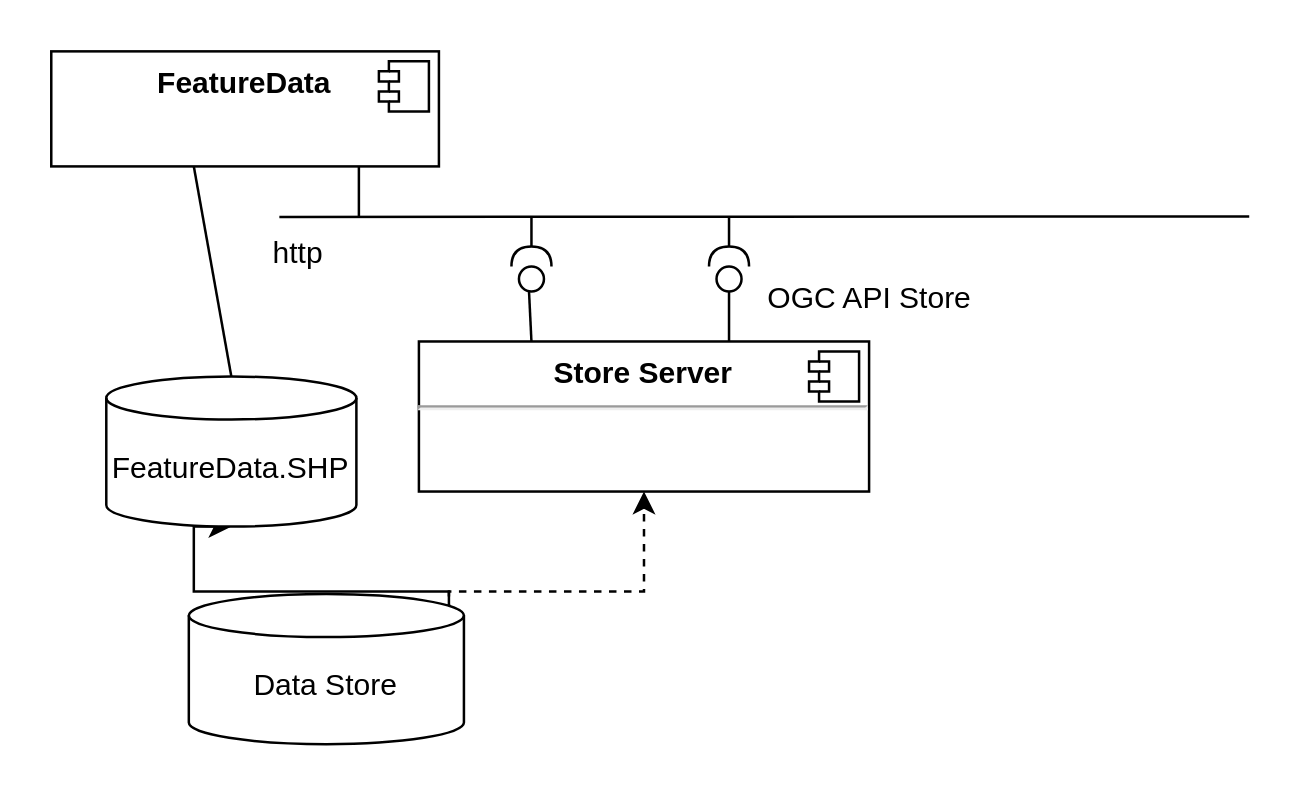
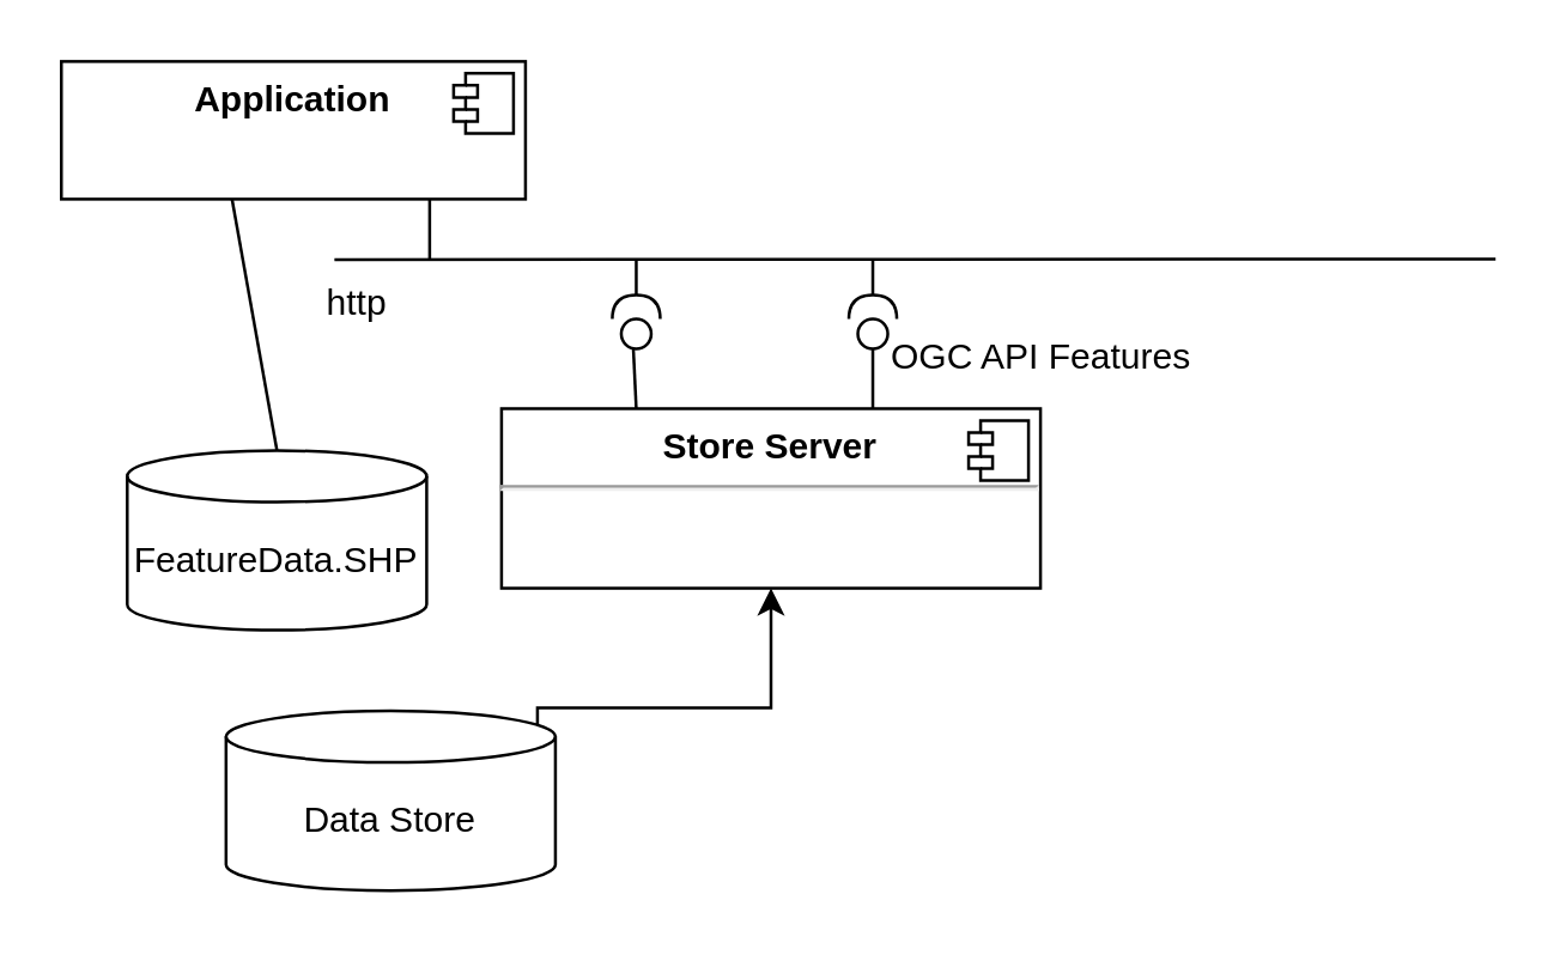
  <mxCell id="0" />
  <mxCell id="1" parent="0" />
  <mxCell id="2" value="&lt;p style=&quot;margin:0px;margin-top:6px;text-align:center;&quot;&gt;&lt;b&gt;Store Server&lt;/b&gt;&lt;/p&gt;&lt;hr&gt;&lt;p style=&quot;margin:0px;margin-left:8px;&quot;&gt;&lt;br&gt;&lt;/p&gt;" style="align=left;overflow=fill;html=1;dropTarget=0;whiteSpace=wrap;" vertex="1" parent="1"><mxGeometry x="167" y="136" width="180" height="60" as="geometry" /></mxCell>
  <mxCell id="3" value="" style="shape=component;jettyWidth=8;jettyHeight=4;" vertex="1" parent="2"><mxGeometry x="1" width="20" height="20" relative="1" as="geometry"><mxPoint x="-24" y="4" as="offset" /></mxGeometry></mxCell>
- <mxCell id="4" style="edgeStyle=orthogonalEdgeStyle;rounded=0;orthogonalLoop=1;jettySize=auto;html=1;exitX=0.5;exitY=0;exitDx=0;exitDy=0;exitPerimeter=0;entryX=0.5;entryY=1;entryDx=0;entryDy=0;dashed=1;" edge="1" parent="1" source="6" target="2"><mxGeometry relative="1" as="geometry"><Array as="points"><mxPoint x="179" y="252" /><mxPoint x="179" y="236" /><mxPoint x="257" y="236" /></Array></mxGeometry></mxCell>
- <mxCell id="5" style="edgeStyle=orthogonalEdgeStyle;rounded=0;orthogonalLoop=1;jettySize=auto;html=1;exitX=0.5;exitY=0;exitDx=0;exitDy=0;exitPerimeter=0;entryX=0.5;entryY=1;entryDx=0;entryDy=0;entryPerimeter=0;" edge="1" parent="1" source="6" target="18"><mxGeometry relative="1" as="geometry"><mxPoint x="29" y="146" as="targetPoint" /><Array as="points"><mxPoint x="179" y="252" /><mxPoint x="179" y="236" /><mxPoint x="77" y="236" /></Array></mxGeometry></mxCell>
+ <mxCell id="4" style="edgeStyle=orthogonalEdgeStyle;rounded=0;orthogonalLoop=1;jettySize=auto;html=1;exitX=0.5;exitY=0;exitDx=0;exitDy=0;exitPerimeter=0;entryX=0.5;entryY=1;entryDx=0;entryDy=0;" edge="1" parent="1" source="6" target="2"><mxGeometry relative="1" as="geometry"><Array as="points"><mxPoint x="179" y="252" /><mxPoint x="179" y="236" /><mxPoint x="257" y="236" /></Array></mxGeometry></mxCell>
  <mxCell id="6" value="Data Store" style="shape=cylinder3;whiteSpace=wrap;html=1;boundedLbl=1;backgroundOutline=1;size=8.6;" vertex="1" parent="1"><mxGeometry x="75" y="237" width="110" height="60" as="geometry" /></mxCell>
  <mxCell id="7" value="" style="endArrow=none;html=1;rounded=0;exitX=0.37;exitY=-0.141;exitDx=0;exitDy=0;exitPerimeter=0;" edge="1" parent="1"><mxGeometry width="50" height="50" relative="1" as="geometry"><mxPoint x="111.2" y="86.206" as="sourcePoint" /><mxPoint x="499" y="86" as="targetPoint" /></mxGeometry></mxCell>
  <mxCell id="8" value="" style="rounded=0;orthogonalLoop=1;jettySize=auto;html=1;endArrow=halfCircle;endFill=0;endSize=6;strokeWidth=1;sketch=0;" edge="1" parent="1" target="10"><mxGeometry relative="1" as="geometry"><mxPoint x="212" y="86" as="sourcePoint" /><mxPoint x="207" y="106" as="targetPoint" /></mxGeometry></mxCell>
  <mxCell id="9" value="" style="rounded=0;orthogonalLoop=1;jettySize=auto;html=1;endArrow=none;endFill=0;sketch=0;sourcePerimeterSpacing=0;targetPerimeterSpacing=0;exitX=0.25;exitY=0;exitDx=0;exitDy=0;" edge="1" parent="1" source="2" target="10"><mxGeometry relative="1" as="geometry"><mxPoint x="212" y="136" as="sourcePoint" /><mxPoint x="207" y="106" as="targetPoint" /></mxGeometry></mxCell>
  <mxCell id="10" value="" style="ellipse;whiteSpace=wrap;html=1;align=center;aspect=fixed;resizable=0;points=[];outlineConnect=0;sketch=0;" vertex="1" parent="1"><mxGeometry x="207" y="106" width="10" height="10" as="geometry" /></mxCell>
  <mxCell id="11" value="" style="rounded=0;orthogonalLoop=1;jettySize=auto;html=1;endArrow=halfCircle;endFill=0;endSize=6;strokeWidth=1;sketch=0;" edge="1" parent="1" target="13"><mxGeometry relative="1" as="geometry"><mxPoint x="291" y="86" as="sourcePoint" /><mxPoint x="286" y="106" as="targetPoint" /></mxGeometry></mxCell>
  <mxCell id="12" value="" style="rounded=0;orthogonalLoop=1;jettySize=auto;html=1;endArrow=none;endFill=0;sketch=0;sourcePerimeterSpacing=0;targetPerimeterSpacing=0;exitX=0.25;exitY=0;exitDx=0;exitDy=0;" edge="1" parent="1" target="13"><mxGeometry relative="1" as="geometry"><mxPoint x="291" y="136" as="sourcePoint" /><mxPoint x="286" y="106" as="targetPoint" /></mxGeometry></mxCell>
  <mxCell id="13" value="" style="ellipse;whiteSpace=wrap;html=1;align=center;aspect=fixed;resizable=0;points=[];outlineConnect=0;sketch=0;" vertex="1" parent="1"><mxGeometry x="286" y="106" width="10" height="10" as="geometry" /></mxCell>
- <mxCell id="14" value="OGC API Store" style="text;strokeColor=none;align=center;fillColor=none;html=1;verticalAlign=middle;whiteSpace=wrap;rounded=0;" vertex="1" parent="1"><mxGeometry x="282" y="102" width="131" height="34" as="geometry" /></mxCell>
- <mxCell id="15" value="&lt;p style=&quot;margin:0px;margin-top:6px;text-align:center;&quot;&gt;&lt;b&gt;FeatureData&lt;/b&gt;&lt;/p&gt;" style="align=left;overflow=fill;html=1;dropTarget=0;whiteSpace=wrap;" vertex="1" parent="1"><mxGeometry x="20" y="20" width="155" height="46" as="geometry" /></mxCell>
+ <mxCell id="14" value="OGC API Features" style="text;strokeColor=none;align=center;fillColor=none;html=1;verticalAlign=middle;whiteSpace=wrap;rounded=0;" vertex="1" parent="1"><mxGeometry x="282" y="102" width="131" height="34" as="geometry" /></mxCell>
+ <mxCell id="15" value="&lt;p style=&quot;margin:0px;margin-top:6px;text-align:center;&quot;&gt;&lt;b&gt;Application&lt;/b&gt;&lt;/p&gt;" style="align=left;overflow=fill;html=1;dropTarget=0;whiteSpace=wrap;" vertex="1" parent="1"><mxGeometry x="20" y="20" width="155" height="46" as="geometry" /></mxCell>
  <mxCell id="16" value="" style="shape=component;jettyWidth=8;jettyHeight=4;" vertex="1" parent="15"><mxGeometry x="1" width="20" height="20" relative="1" as="geometry"><mxPoint x="-24" y="4" as="offset" /></mxGeometry></mxCell>
  <mxCell id="17" value="" style="endArrow=none;html=1;rounded=0;" edge="1" parent="1"><mxGeometry width="50" height="50" relative="1" as="geometry"><mxPoint x="143" y="86" as="sourcePoint" /><mxPoint x="143" y="66" as="targetPoint" /></mxGeometry></mxCell>
  <mxCell id="18" value="FeatureData.SHP" style="shape=cylinder3;whiteSpace=wrap;html=1;boundedLbl=1;backgroundOutline=1;size=8.6;" vertex="1" parent="1"><mxGeometry x="42" y="150" width="100" height="60" as="geometry" /></mxCell>
  <mxCell id="19" value="" style="endArrow=none;html=1;rounded=0;exitX=0.5;exitY=0;exitDx=0;exitDy=0;exitPerimeter=0;" edge="1" parent="1" source="18"><mxGeometry width="50" height="50" relative="1" as="geometry"><mxPoint x="525" y="80" as="sourcePoint" /><mxPoint x="77" y="66" as="targetPoint" /></mxGeometry></mxCell>
  <mxCell id="20" value="http" style="text;strokeColor=none;align=center;fillColor=none;html=1;verticalAlign=middle;whiteSpace=wrap;rounded=0;" vertex="1" parent="1"><mxGeometry x="89" y="86" width="60" height="30" as="geometry" /></mxCell>
